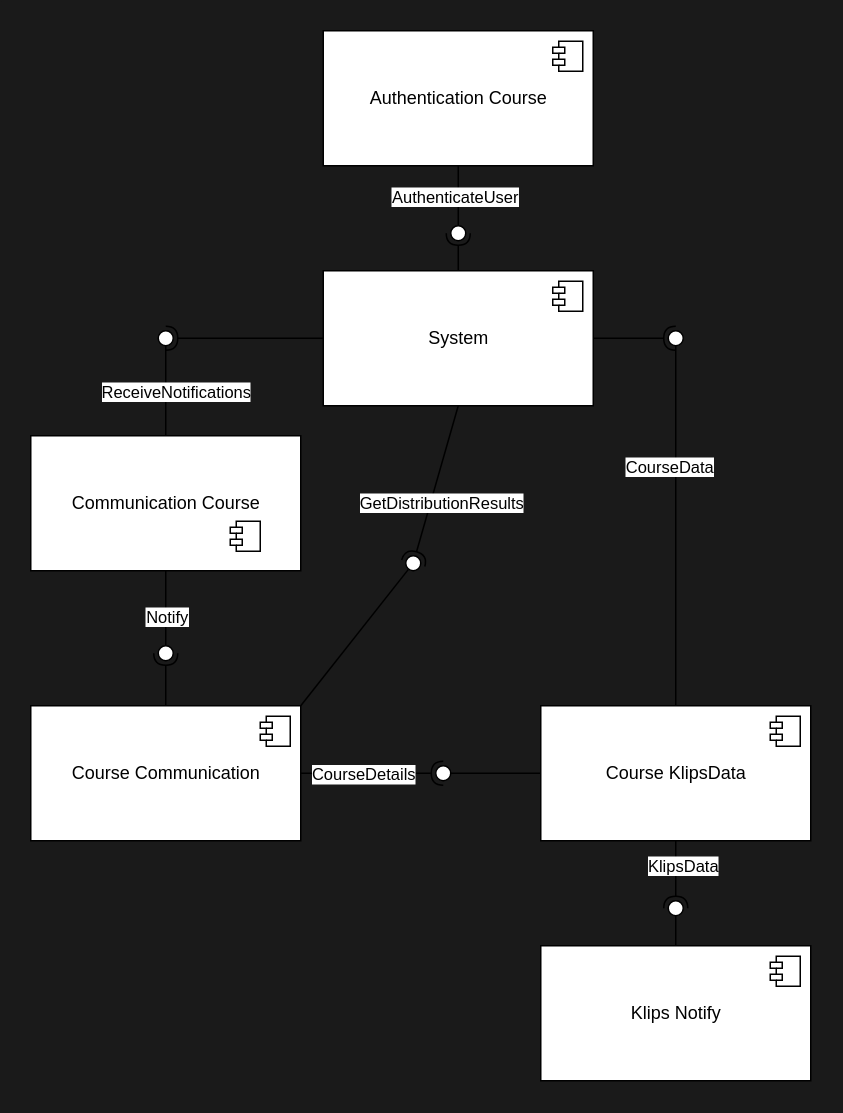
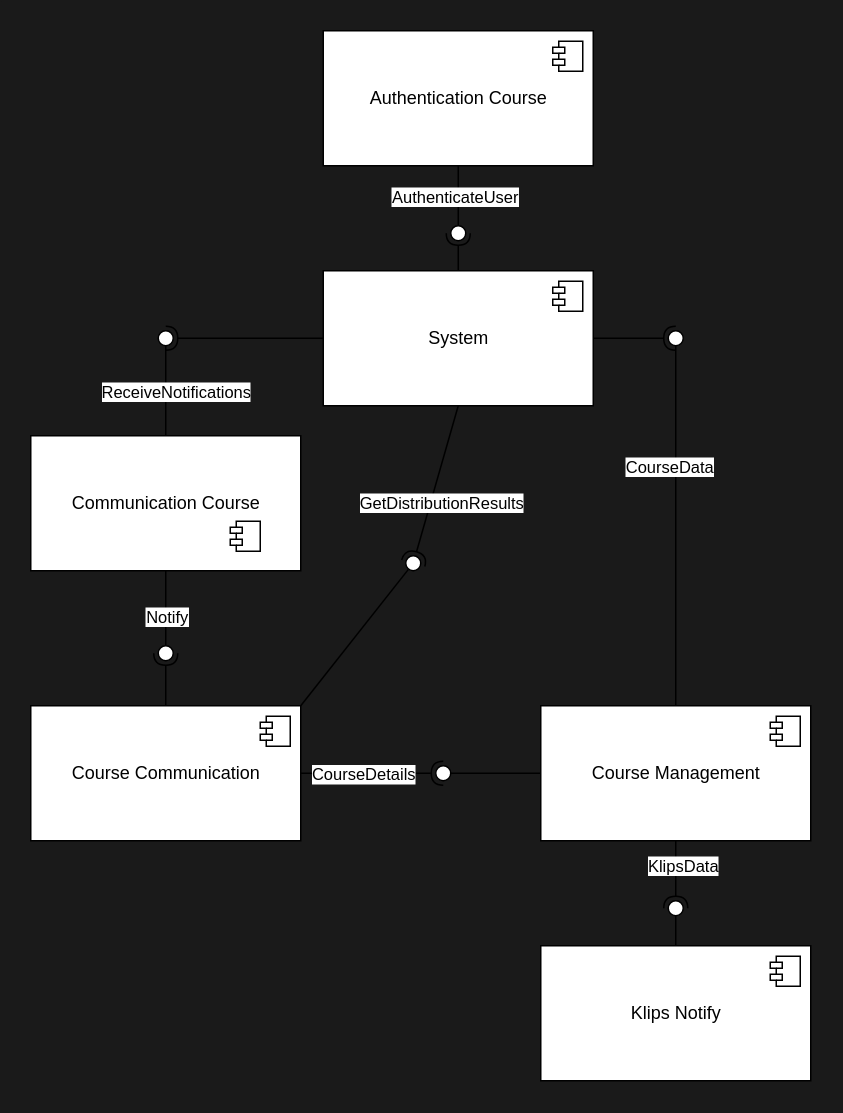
  <mxCell id="0" />
  <mxCell id="1" parent="0" />
  <mxCell id="2" value="" style="rounded=0;orthogonalLoop=1;jettySize=auto;html=1;endArrow=none;endFill=0;sketch=0;sourcePerimeterSpacing=0;targetPerimeterSpacing=0;exitX=0.5;exitY=1;exitDx=0;exitDy=0;" edge="1" target="5" parent="1" source="8"><mxGeometry relative="1" as="geometry"><mxPoint x="210" y="192" as="sourcePoint" /></mxGeometry></mxCell>
  <mxCell id="3" value="" style="rounded=0;orthogonalLoop=1;jettySize=auto;html=1;endArrow=halfCircle;endFill=0;entryX=0.5;entryY=0.5;endSize=6;strokeWidth=1;sketch=0;exitX=0.5;exitY=0;exitDx=0;exitDy=0;" edge="1" target="5" parent="1" source="6"><mxGeometry relative="1" as="geometry"><mxPoint x="340" y="130" as="sourcePoint" /></mxGeometry></mxCell>
  <mxCell id="4" value="AuthenticateUser" style="edgeLabel;html=1;align=center;verticalAlign=middle;resizable=0;points=[];" vertex="1" connectable="0" parent="3"><mxGeometry x="0.442" y="3" relative="1" as="geometry"><mxPoint y="-32" as="offset" /></mxGeometry></mxCell>
  <mxCell id="5" value="" style="ellipse;whiteSpace=wrap;html=1;align=center;aspect=fixed;resizable=0;points=[];outlineConnect=0;sketch=0;" vertex="1" parent="1"><mxGeometry x="300" y="150" width="10" height="10" as="geometry" /></mxCell>
  <mxCell id="6" value="System" style="html=1;dropTarget=0;" vertex="1" parent="1"><mxGeometry x="215" y="180" width="180" height="90" as="geometry" /></mxCell>
  <mxCell id="7" value="" style="shape=module;jettyWidth=8;jettyHeight=4;" vertex="1" parent="6"><mxGeometry x="1" width="20" height="20" relative="1" as="geometry"><mxPoint x="-27" y="7" as="offset" /></mxGeometry></mxCell>
  <mxCell id="8" value="Authentication Course" style="html=1;dropTarget=0;" vertex="1" parent="1"><mxGeometry x="215" y="20" width="180" height="90" as="geometry" /></mxCell>
  <mxCell id="9" value="" style="shape=module;jettyWidth=8;jettyHeight=4;" vertex="1" parent="8"><mxGeometry x="1" width="20" height="20" relative="1" as="geometry"><mxPoint x="-27" y="7" as="offset" /></mxGeometry></mxCell>
- <mxCell id="10" value="Course KlipsData" style="html=1;dropTarget=0;" vertex="1" parent="1"><mxGeometry x="360" y="470" width="180" height="90" as="geometry" /></mxCell>
+ <mxCell id="10" value="Course Management" style="html=1;dropTarget=0;" vertex="1" parent="1"><mxGeometry x="360" y="470" width="180" height="90" as="geometry" /></mxCell>
  <mxCell id="11" value="" style="shape=module;jettyWidth=8;jettyHeight=4;" vertex="1" parent="10"><mxGeometry x="1" width="20" height="20" relative="1" as="geometry"><mxPoint x="-27" y="7" as="offset" /></mxGeometry></mxCell>
  <mxCell id="12" value="Course Communication" style="html=1;dropTarget=0;" vertex="1" parent="1"><mxGeometry x="20" y="470" width="180" height="90" as="geometry" /></mxCell>
  <mxCell id="13" value="" style="shape=module;jettyWidth=8;jettyHeight=4;" vertex="1" parent="12"><mxGeometry x="1" width="20" height="20" relative="1" as="geometry"><mxPoint x="-27" y="7" as="offset" /></mxGeometry></mxCell>
  <mxCell id="14" value="Communication Course" style="html=1;dropTarget=0;" vertex="1" parent="1"><mxGeometry x="20" y="290" width="180" height="90" as="geometry" /></mxCell>
  <mxCell id="15" value="" style="shape=module;jettyWidth=8;jettyHeight=4;" vertex="1" parent="14"><mxGeometry x="1" width="20" height="20" relative="1" as="geometry"><mxPoint x="-47" y="57" as="offset" /></mxGeometry></mxCell>
  <mxCell id="16" value="Klips Notify" style="html=1;dropTarget=0;" vertex="1" parent="1"><mxGeometry x="360" y="630" width="180" height="90" as="geometry" /></mxCell>
  <mxCell id="17" value="" style="shape=module;jettyWidth=8;jettyHeight=4;" vertex="1" parent="16"><mxGeometry x="1" width="20" height="20" relative="1" as="geometry"><mxPoint x="-27" y="7" as="offset" /></mxGeometry></mxCell>
  <mxCell id="18" value="" style="rounded=0;orthogonalLoop=1;jettySize=auto;html=1;endArrow=none;endFill=0;sketch=0;sourcePerimeterSpacing=0;targetPerimeterSpacing=0;exitX=0;exitY=0.5;exitDx=0;exitDy=0;" edge="1" target="21" parent="1" source="10"><mxGeometry relative="1" as="geometry"><mxPoint x="410" y="425" as="sourcePoint" /><Array as="points" /></mxGeometry></mxCell>
  <mxCell id="19" value="" style="rounded=0;orthogonalLoop=1;jettySize=auto;html=1;endArrow=halfCircle;endFill=0;entryX=0.5;entryY=0.5;endSize=6;strokeWidth=1;sketch=0;exitX=1;exitY=0.5;exitDx=0;exitDy=0;" edge="1" target="21" parent="1" source="12"><mxGeometry relative="1" as="geometry"><mxPoint x="450" y="425" as="sourcePoint" /></mxGeometry></mxCell>
  <mxCell id="20" value="CourseDetails" style="edgeLabel;html=1;align=center;verticalAlign=middle;resizable=0;points=[];" vertex="1" connectable="0" parent="19"><mxGeometry x="-0.375" relative="1" as="geometry"><mxPoint x="11" as="offset" /></mxGeometry></mxCell>
  <mxCell id="21" value="" style="ellipse;whiteSpace=wrap;html=1;align=center;aspect=fixed;resizable=0;points=[];outlineConnect=0;sketch=0;" vertex="1" parent="1"><mxGeometry x="290" y="510" width="10" height="10" as="geometry" /></mxCell>
  <mxCell id="22" value="" style="rounded=0;orthogonalLoop=1;jettySize=auto;html=1;endArrow=none;endFill=0;sketch=0;sourcePerimeterSpacing=0;targetPerimeterSpacing=0;exitX=0.5;exitY=0;exitDx=0;exitDy=0;" edge="1" target="25" parent="1" source="16"><mxGeometry relative="1" as="geometry"><mxPoint x="310" y="505" as="sourcePoint" /></mxGeometry></mxCell>
  <mxCell id="23" value="" style="rounded=0;orthogonalLoop=1;jettySize=auto;html=1;endArrow=halfCircle;endFill=0;entryX=0.5;entryY=0.5;endSize=6;strokeWidth=1;sketch=0;exitX=0.5;exitY=1;exitDx=0;exitDy=0;" edge="1" target="25" parent="1" source="10"><mxGeometry relative="1" as="geometry"><mxPoint x="350" y="505" as="sourcePoint" /></mxGeometry></mxCell>
  <mxCell id="24" value="KlipsData" style="edgeLabel;html=1;align=center;verticalAlign=middle;resizable=0;points=[];" vertex="1" connectable="0" parent="23"><mxGeometry x="0.303" y="-3" relative="1" as="geometry"><mxPoint x="7" y="-13" as="offset" /></mxGeometry></mxCell>
  <mxCell id="25" value="" style="ellipse;whiteSpace=wrap;html=1;align=center;aspect=fixed;resizable=0;points=[];outlineConnect=0;sketch=0;" vertex="1" parent="1"><mxGeometry x="445" y="600" width="10" height="10" as="geometry" /></mxCell>
  <mxCell id="26" value="" style="rounded=0;orthogonalLoop=1;jettySize=auto;html=1;endArrow=none;endFill=0;sketch=0;sourcePerimeterSpacing=0;targetPerimeterSpacing=0;exitX=0.5;exitY=0;exitDx=0;exitDy=0;" edge="1" target="29" parent="1" source="10"><mxGeometry relative="1" as="geometry"><mxPoint x="310" y="395" as="sourcePoint" /></mxGeometry></mxCell>
  <mxCell id="27" value="" style="rounded=0;orthogonalLoop=1;jettySize=auto;html=1;endArrow=halfCircle;endFill=0;entryX=0.5;entryY=0.5;endSize=6;strokeWidth=1;sketch=0;exitX=1;exitY=0.5;exitDx=0;exitDy=0;" edge="1" target="29" parent="1" source="6"><mxGeometry relative="1" as="geometry"><mxPoint x="350" y="395" as="sourcePoint" /></mxGeometry></mxCell>
  <mxCell id="28" value="CourseData" style="edgeLabel;html=1;align=center;verticalAlign=middle;resizable=0;points=[];" vertex="1" connectable="0" parent="27"><mxGeometry x="-0.121" y="2" relative="1" as="geometry"><mxPoint x="26" y="87" as="offset" /></mxGeometry></mxCell>
  <mxCell id="29" value="" style="ellipse;whiteSpace=wrap;html=1;align=center;aspect=fixed;resizable=0;points=[];outlineConnect=0;sketch=0;" vertex="1" parent="1"><mxGeometry x="445" y="220" width="10" height="10" as="geometry" /></mxCell>
  <mxCell id="30" value="" style="rounded=0;orthogonalLoop=1;jettySize=auto;html=1;endArrow=none;endFill=0;sketch=0;sourcePerimeterSpacing=0;targetPerimeterSpacing=0;exitX=0.5;exitY=1;exitDx=0;exitDy=0;" edge="1" target="33" parent="1" source="14"><mxGeometry relative="1" as="geometry"><mxPoint x="210" y="515" as="sourcePoint" /></mxGeometry></mxCell>
  <mxCell id="31" value="" style="rounded=0;orthogonalLoop=1;jettySize=auto;html=1;endArrow=halfCircle;endFill=0;entryX=0.5;entryY=0.5;endSize=6;strokeWidth=1;sketch=0;exitX=0.5;exitY=0;exitDx=0;exitDy=0;" edge="1" target="33" parent="1" source="12"><mxGeometry relative="1" as="geometry"><mxPoint x="300" y="305" as="sourcePoint" /></mxGeometry></mxCell>
  <mxCell id="32" value="Notify" style="edgeLabel;html=1;align=center;verticalAlign=middle;resizable=0;points=[];" vertex="1" connectable="0" parent="31"><mxGeometry x="-0.441" y="1" relative="1" as="geometry"><mxPoint x="1" y="-50" as="offset" /></mxGeometry></mxCell>
  <mxCell id="33" value="" style="ellipse;whiteSpace=wrap;html=1;align=center;aspect=fixed;resizable=0;points=[];outlineConnect=0;sketch=0;" vertex="1" parent="1"><mxGeometry x="105" y="430" width="10" height="10" as="geometry" /></mxCell>
  <mxCell id="34" value="" style="rounded=0;orthogonalLoop=1;jettySize=auto;html=1;endArrow=none;endFill=0;sketch=0;sourcePerimeterSpacing=0;targetPerimeterSpacing=0;exitX=1;exitY=0;exitDx=0;exitDy=0;" edge="1" target="36" parent="1" source="12"><mxGeometry relative="1" as="geometry"><mxPoint x="260" y="355" as="sourcePoint" /></mxGeometry></mxCell>
  <mxCell id="35" value="GetDistributionResults" style="rounded=0;orthogonalLoop=1;jettySize=auto;html=1;endArrow=halfCircle;endFill=0;entryX=0.5;entryY=0.5;endSize=6;strokeWidth=1;sketch=0;exitX=0.5;exitY=1;exitDx=0;exitDy=0;" edge="1" target="36" parent="1" source="6"><mxGeometry x="0.2" y="7" relative="1" as="geometry"><mxPoint x="300" y="355" as="sourcePoint" /><mxPoint as="offset" /></mxGeometry></mxCell>
  <mxCell id="36" value="" style="ellipse;whiteSpace=wrap;html=1;align=center;aspect=fixed;resizable=0;points=[];outlineConnect=0;sketch=0;" vertex="1" parent="1"><mxGeometry x="270" y="370" width="10" height="10" as="geometry" /></mxCell>
  <mxCell id="37" value="" style="rounded=0;orthogonalLoop=1;jettySize=auto;html=1;endArrow=none;endFill=0;sketch=0;sourcePerimeterSpacing=0;targetPerimeterSpacing=0;exitX=0.5;exitY=0;exitDx=0;exitDy=0;" edge="1" target="40" parent="1" source="14"><mxGeometry relative="1" as="geometry"><mxPoint x="210" y="415" as="sourcePoint" /></mxGeometry></mxCell>
  <mxCell id="38" value="" style="rounded=0;orthogonalLoop=1;jettySize=auto;html=1;endArrow=halfCircle;endFill=0;entryX=0.5;entryY=0.5;endSize=6;strokeWidth=1;sketch=0;exitX=0;exitY=0.5;exitDx=0;exitDy=0;" edge="1" target="40" parent="1" source="6"><mxGeometry relative="1" as="geometry"><mxPoint x="120" y="470" as="sourcePoint" /></mxGeometry></mxCell>
  <mxCell id="39" value="ReceiveNotifications" style="edgeLabel;html=1;align=center;verticalAlign=middle;resizable=0;points=[];" vertex="1" connectable="0" parent="38"><mxGeometry x="0.247" relative="1" as="geometry"><mxPoint x="-34" y="35" as="offset" /></mxGeometry></mxCell>
  <mxCell id="40" value="" style="ellipse;whiteSpace=wrap;html=1;align=center;aspect=fixed;resizable=0;points=[];outlineConnect=0;sketch=0;" vertex="1" parent="1"><mxGeometry x="105" y="220" width="10" height="10" as="geometry" /></mxCell>
